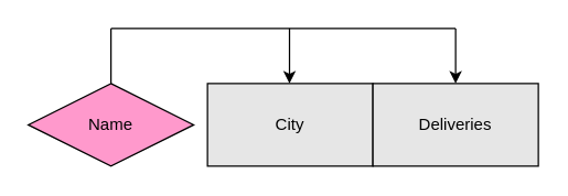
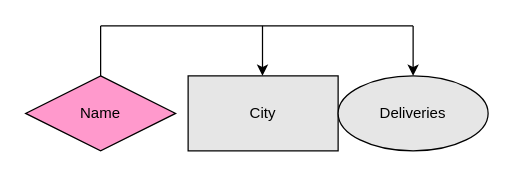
  <mxCell id="0" />
  <mxCell id="1" parent="0" />
  <mxCell id="2" value="Name" style="rhombus;whiteSpace=wrap;html=1;fillColor=#FF99CC;" parent="1" vertex="1"><mxGeometry x="20" y="60" width="120" height="60" as="geometry" /></mxCell>
  <mxCell id="3" value="City" style="rounded=0;whiteSpace=wrap;html=1;fillColor=#E6E6E6;" parent="1" vertex="1"><mxGeometry x="150" y="60" width="120" height="60" as="geometry" /></mxCell>
- <mxCell id="4" value="Deliveries" style="rounded=0;whiteSpace=wrap;html=1;fillColor=#E6E6E6;" parent="1" vertex="1"><mxGeometry x="270" y="60" width="120" height="60" as="geometry" /></mxCell>
+ <mxCell id="4" value="Deliveries" style="ellipse;whiteSpace=wrap;html=1;fillColor=#E6E6E6;" parent="1" vertex="1"><mxGeometry x="270" y="60" width="120" height="60" as="geometry" /></mxCell>
  <mxCell id="5" value="" style="endArrow=none;html=1;rounded=0;" parent="1" edge="1"><mxGeometry width="50" height="50" relative="1" as="geometry"><mxPoint x="80" y="20" as="sourcePoint" /><mxPoint x="330" y="20" as="targetPoint" /></mxGeometry></mxCell>
  <mxCell id="6" value="" style="endArrow=classic;html=1;rounded=0;entryX=0.75;entryY=0;entryDx=0;entryDy=0;" parent="1" edge="1"><mxGeometry width="50" height="50" relative="1" as="geometry"><mxPoint x="209.5" y="20" as="sourcePoint" /><mxPoint x="209.5" y="60" as="targetPoint" /></mxGeometry></mxCell>
  <mxCell id="7" value="" style="endArrow=classic;html=1;rounded=0;entryX=0.5;entryY=0;entryDx=0;entryDy=0;" parent="1" target="4" edge="1"><mxGeometry width="50" height="50" relative="1" as="geometry"><mxPoint x="330" y="20" as="sourcePoint" /><mxPoint x="520" y="20" as="targetPoint" /></mxGeometry></mxCell>
  <mxCell id="8" value="" style="endArrow=none;html=1;rounded=0;entryX=0.5;entryY=0;entryDx=0;entryDy=0;" edge="1" parent="1" target="2"><mxGeometry width="50" height="50" relative="1" as="geometry"><mxPoint x="80" y="20" as="sourcePoint" /><mxPoint x="740" y="120" as="targetPoint" /></mxGeometry></mxCell>
